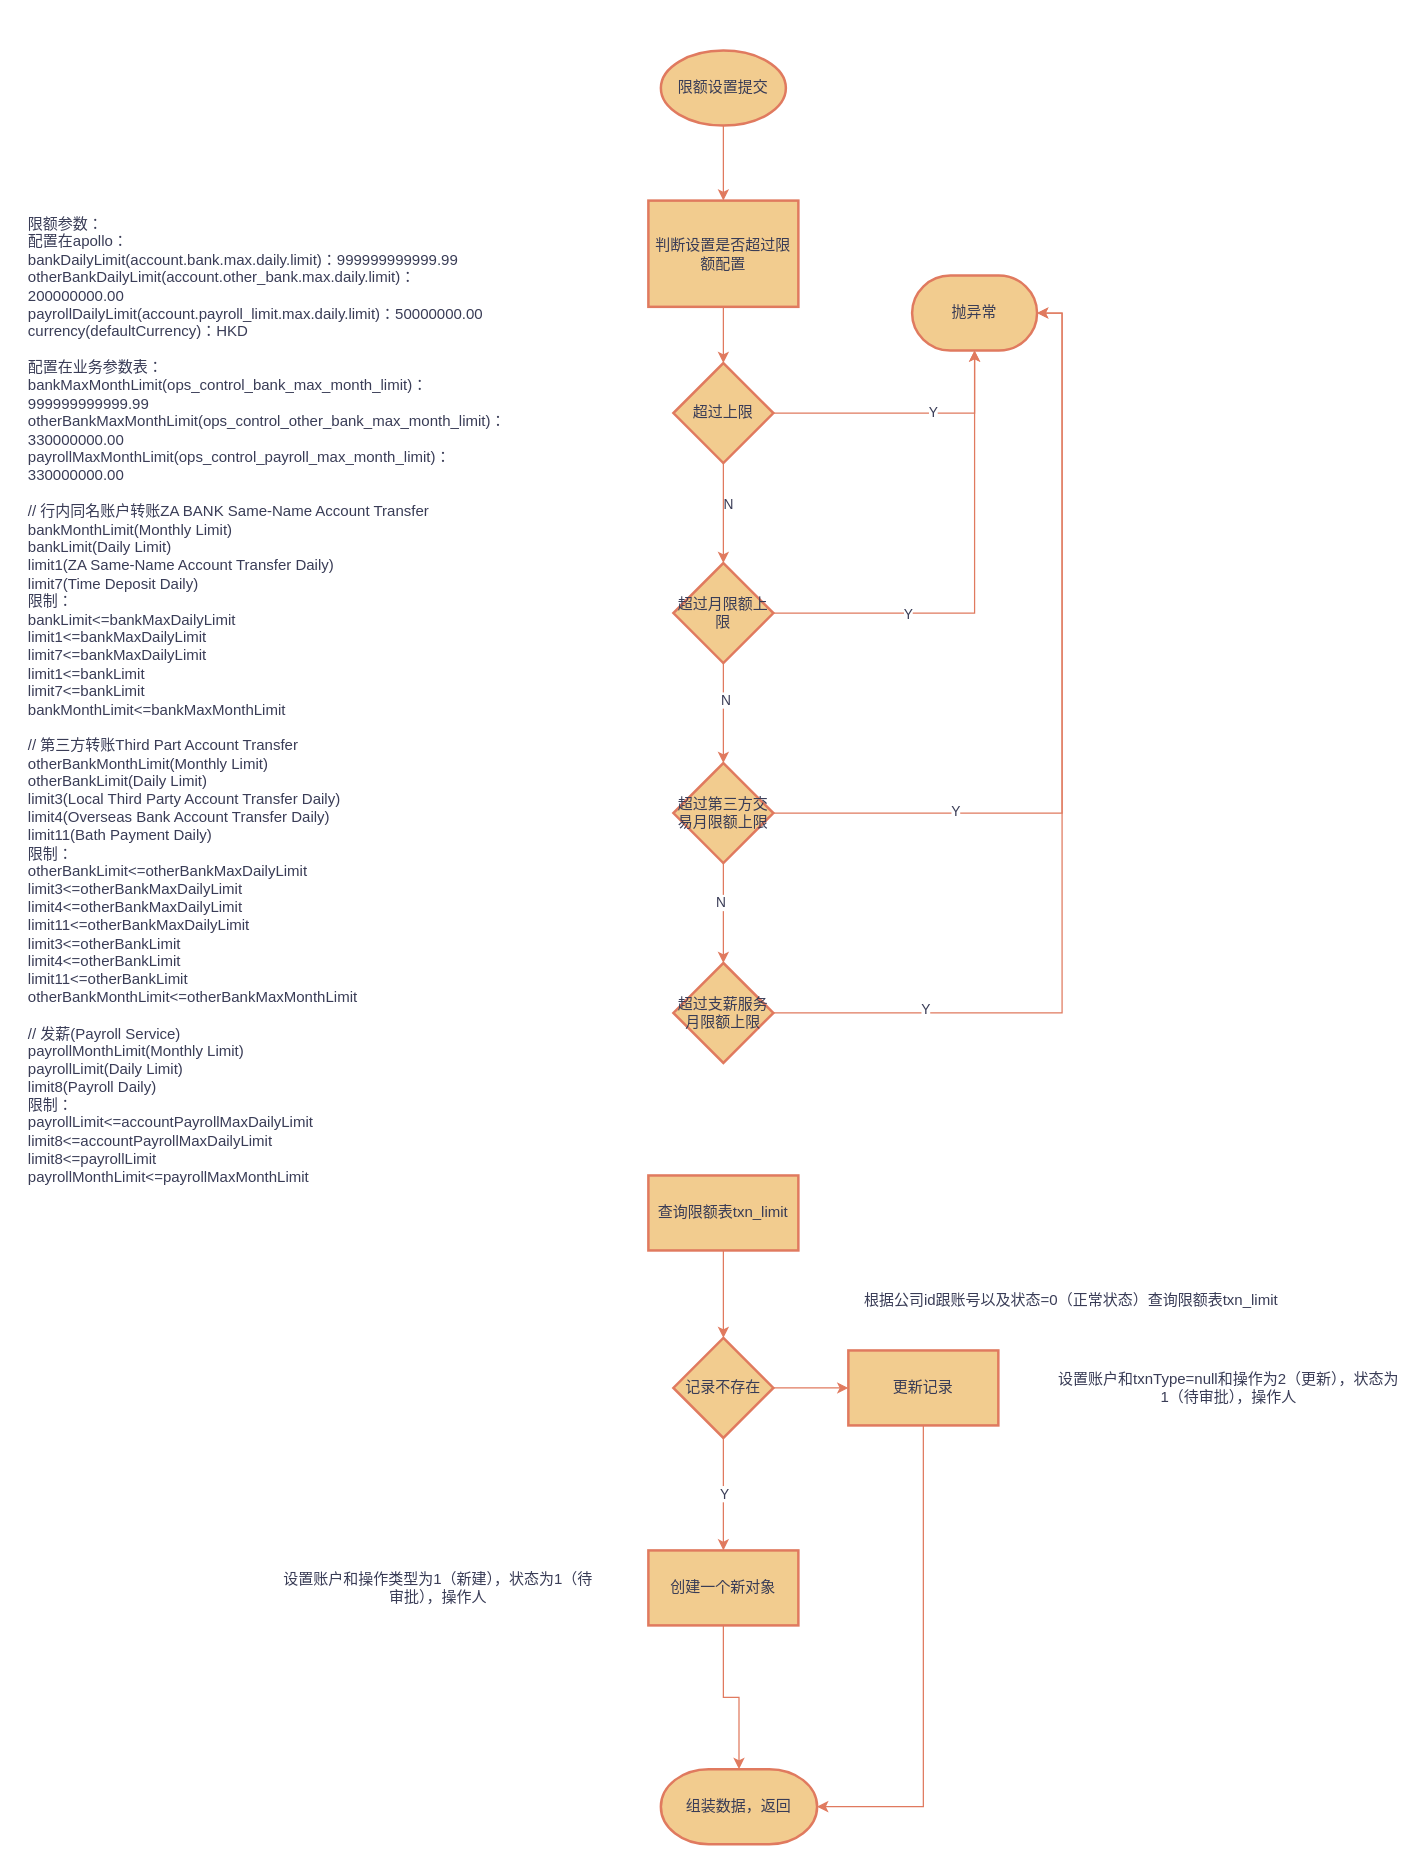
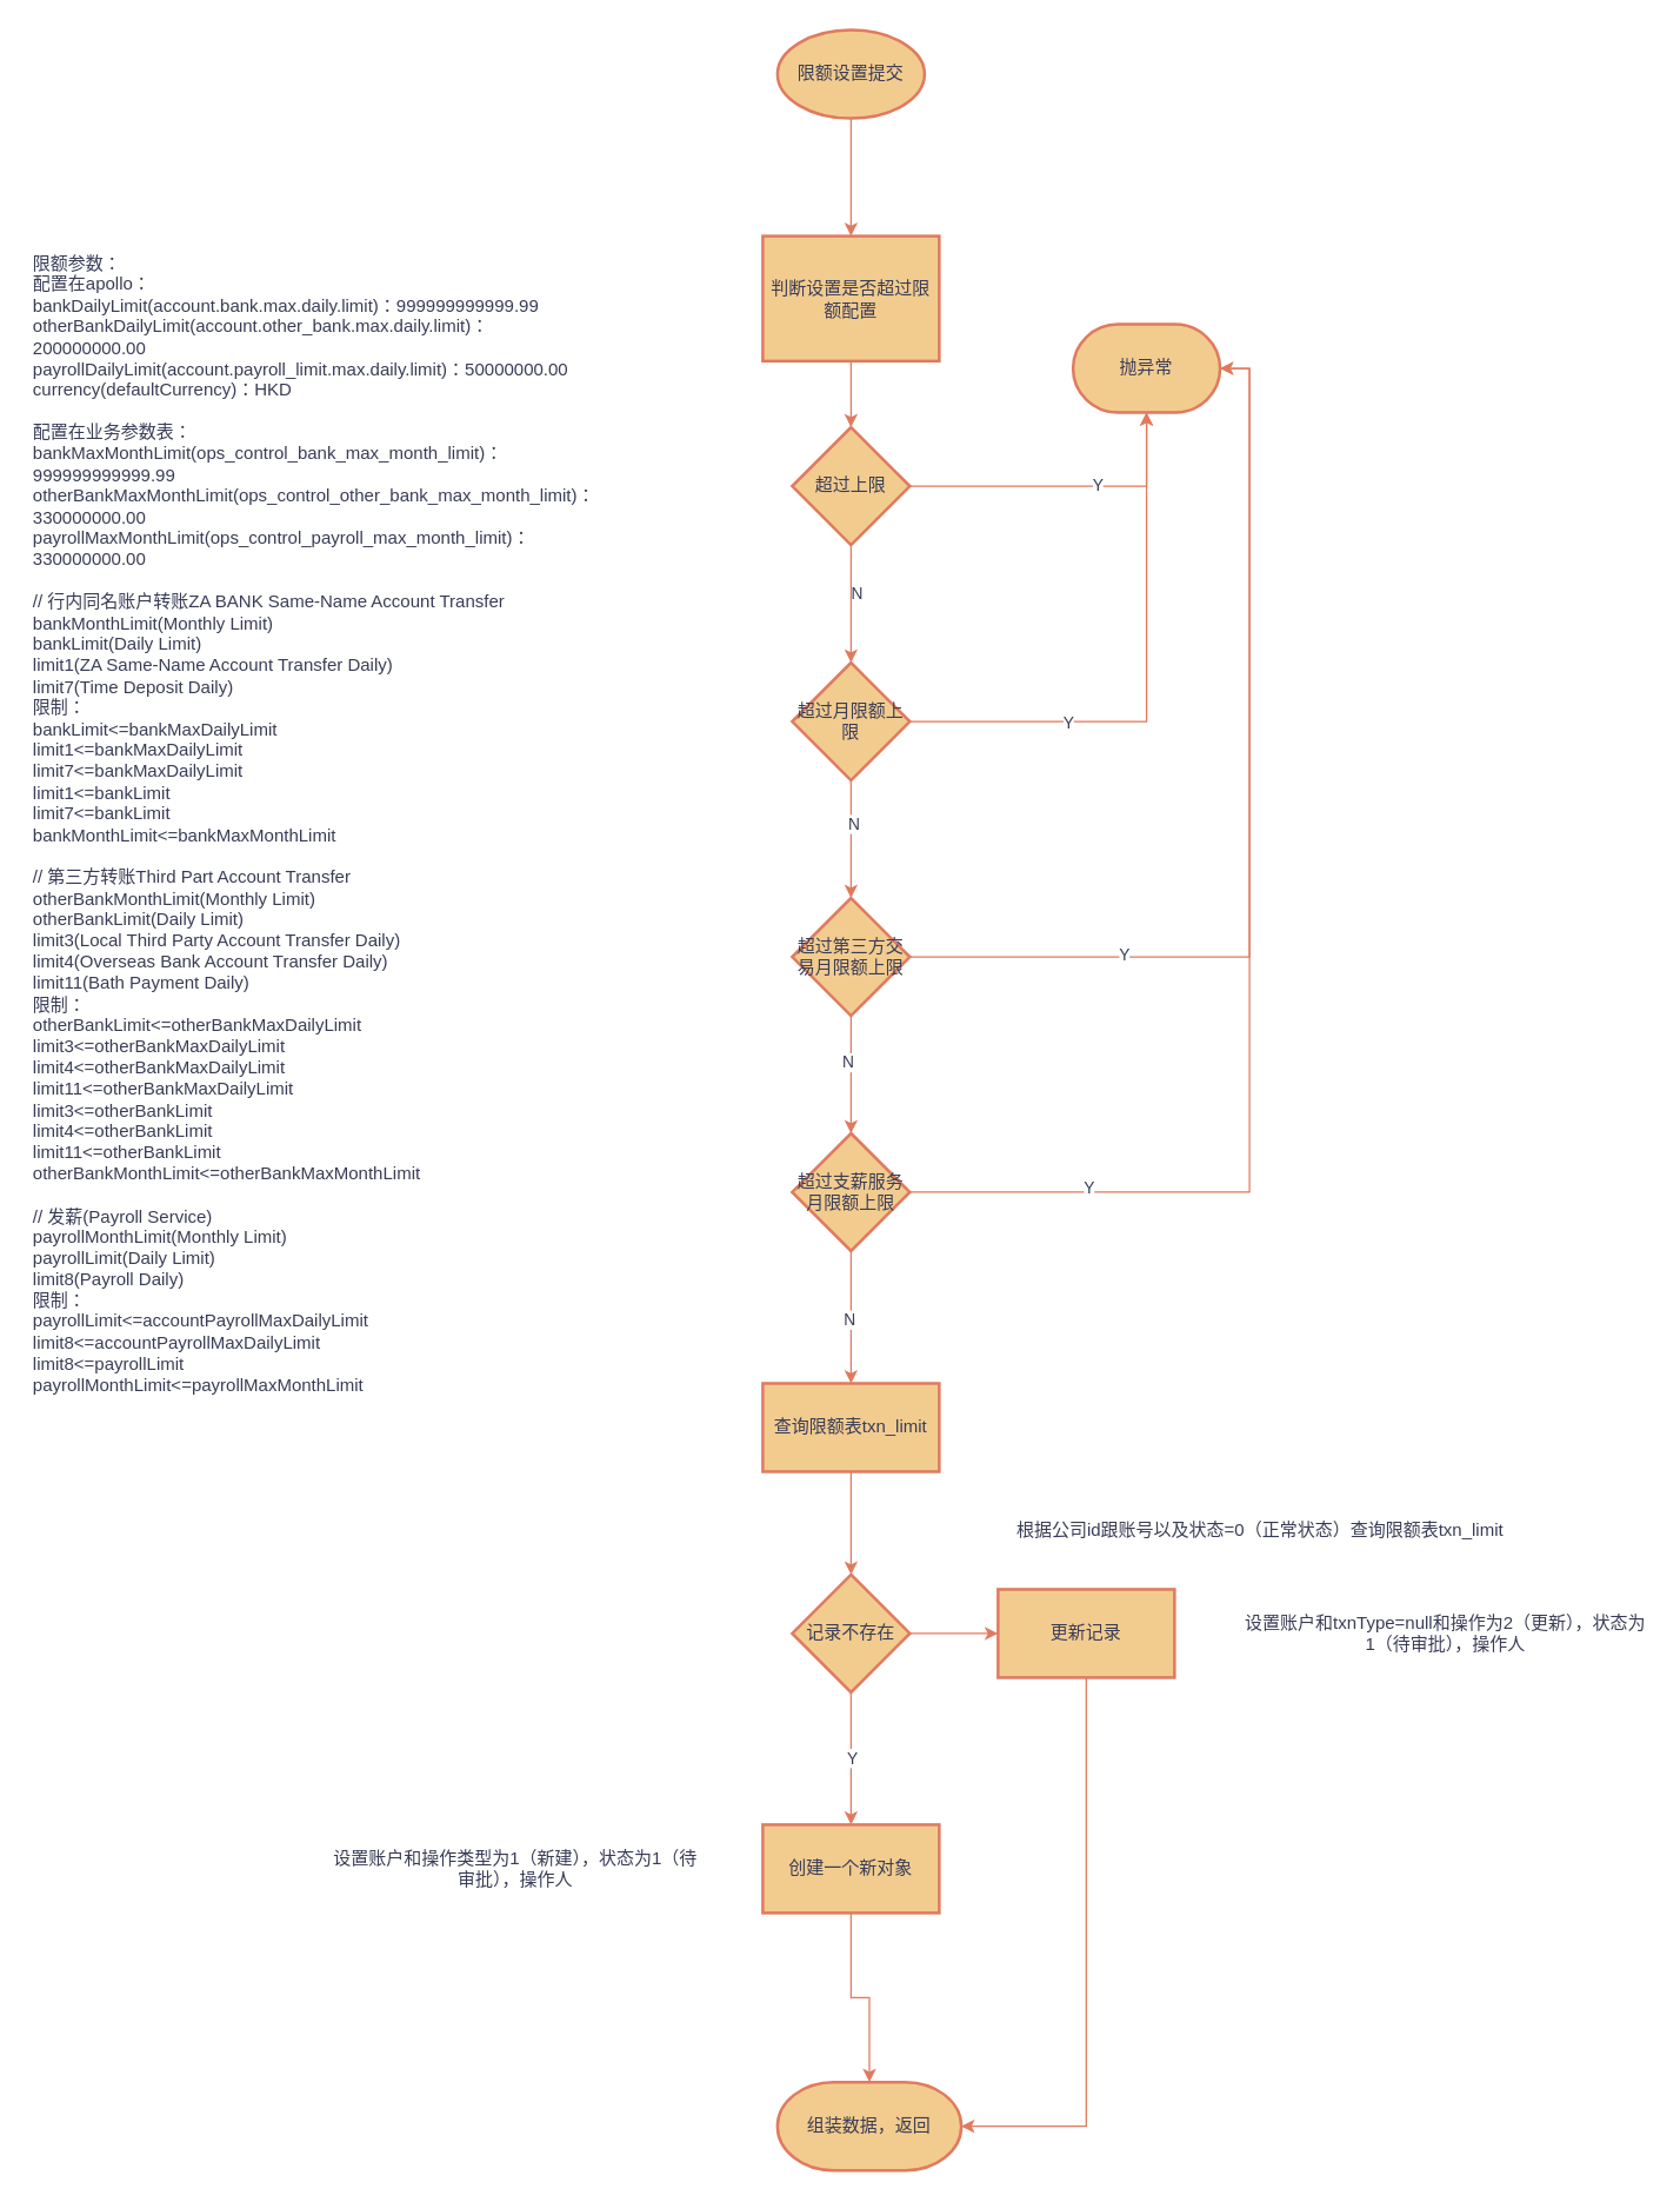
  <mxCell id="0" />
  <mxCell id="1" parent="0" />
  <mxCell id="2" value="" style="edgeStyle=orthogonalEdgeStyle;rounded=0;orthogonalLoop=1;jettySize=auto;html=1;strokeColor=#E07A5F;fontColor=#393C56;fillColor=#F2CC8F;" edge="1" parent="1" source="3" target="5"><mxGeometry relative="1" as="geometry" /></mxCell>
- <mxCell id="3" value="限额设置提交" style="strokeWidth=2;html=1;shape=mxgraph.flowchart.start_1;whiteSpace=wrap;labelBackgroundColor=none;fillColor=#F2CC8F;strokeColor=#E07A5F;fontColor=#393C56;" vertex="1" parent="1"><mxGeometry x="528" y="40" width="100" height="60" as="geometry" /></mxCell>
+ <mxCell id="3" value="限额设置提交" style="strokeWidth=2;html=1;shape=mxgraph.flowchart.start_1;whiteSpace=wrap;labelBackgroundColor=none;fillColor=#F2CC8F;strokeColor=#E07A5F;fontColor=#393C56;" vertex="1" parent="1"><mxGeometry x="528" y="20" width="100" height="60" as="geometry" /></mxCell>
  <mxCell id="4" value="" style="edgeStyle=orthogonalEdgeStyle;rounded=0;orthogonalLoop=1;jettySize=auto;html=1;strokeColor=#E07A5F;fontColor=#393C56;fillColor=#F2CC8F;" edge="1" parent="1" source="5" target="10"><mxGeometry relative="1" as="geometry" /></mxCell>
  <mxCell id="5" value="判断设置是否超过限额配置" style="whiteSpace=wrap;html=1;fillColor=#F2CC8F;strokeColor=#E07A5F;fontColor=#393C56;strokeWidth=2;labelBackgroundColor=none;" vertex="1" parent="1"><mxGeometry x="518" y="160" width="120" height="85" as="geometry" /></mxCell>
  <mxCell id="6" style="edgeStyle=orthogonalEdgeStyle;rounded=0;orthogonalLoop=1;jettySize=auto;html=1;exitX=1;exitY=0.5;exitDx=0;exitDy=0;strokeColor=#E07A5F;fontColor=#393C56;fillColor=#F2CC8F;" edge="1" parent="1" source="10" target="11"><mxGeometry relative="1" as="geometry" /></mxCell>
  <mxCell id="7" value="Y" style="edgeLabel;html=1;align=center;verticalAlign=middle;resizable=0;points=[];strokeColor=#E07A5F;fontColor=#393C56;fillColor=#F2CC8F;" vertex="1" connectable="0" parent="6"><mxGeometry x="0.205" y="1" relative="1" as="geometry"><mxPoint as="offset" /></mxGeometry></mxCell>
  <mxCell id="8" value="" style="edgeStyle=orthogonalEdgeStyle;rounded=0;orthogonalLoop=1;jettySize=auto;html=1;strokeColor=#E07A5F;fontColor=#393C56;fillColor=#F2CC8F;" edge="1" parent="1" source="10" target="16"><mxGeometry relative="1" as="geometry" /></mxCell>
  <mxCell id="9" value="N" style="edgeLabel;html=1;align=center;verticalAlign=middle;resizable=0;points=[];strokeColor=#E07A5F;fontColor=#393C56;fillColor=#F2CC8F;" vertex="1" connectable="0" parent="8"><mxGeometry x="-0.2" y="3" relative="1" as="geometry"><mxPoint as="offset" /></mxGeometry></mxCell>
  <mxCell id="10" value="超过上限" style="rhombus;whiteSpace=wrap;html=1;fillColor=#F2CC8F;strokeColor=#E07A5F;fontColor=#393C56;strokeWidth=2;labelBackgroundColor=none;" vertex="1" parent="1"><mxGeometry x="538" y="290" width="80" height="80" as="geometry" /></mxCell>
  <mxCell id="11" value="抛异常" style="strokeWidth=2;html=1;shape=mxgraph.flowchart.terminator;whiteSpace=wrap;strokeColor=#E07A5F;fontColor=#393C56;fillColor=#F2CC8F;" vertex="1" parent="1"><mxGeometry x="729" y="220" width="100" height="60" as="geometry" /></mxCell>
  <mxCell id="12" style="edgeStyle=orthogonalEdgeStyle;rounded=0;orthogonalLoop=1;jettySize=auto;html=1;exitX=1;exitY=0.5;exitDx=0;exitDy=0;strokeColor=#E07A5F;fontColor=#393C56;fillColor=#F2CC8F;" edge="1" parent="1" source="16" target="11"><mxGeometry relative="1" as="geometry" /></mxCell>
  <mxCell id="13" value="Y" style="edgeLabel;html=1;align=center;verticalAlign=middle;resizable=0;points=[];strokeColor=#E07A5F;fontColor=#393C56;fillColor=#F2CC8F;" vertex="1" connectable="0" parent="12"><mxGeometry x="-0.423" relative="1" as="geometry"><mxPoint as="offset" /></mxGeometry></mxCell>
  <mxCell id="14" value="" style="edgeStyle=orthogonalEdgeStyle;rounded=0;orthogonalLoop=1;jettySize=auto;html=1;strokeColor=#E07A5F;fontColor=#393C56;fillColor=#F2CC8F;" edge="1" parent="1" source="16" target="19"><mxGeometry relative="1" as="geometry" /></mxCell>
  <mxCell id="15" value="N" style="edgeLabel;html=1;align=center;verticalAlign=middle;resizable=0;points=[];strokeColor=#E07A5F;fontColor=#393C56;fillColor=#F2CC8F;" vertex="1" connectable="0" parent="14"><mxGeometry x="-0.275" y="1" relative="1" as="geometry"><mxPoint as="offset" /></mxGeometry></mxCell>
  <mxCell id="16" value="超过月限额上限" style="rhombus;whiteSpace=wrap;html=1;fillColor=#F2CC8F;strokeColor=#E07A5F;fontColor=#393C56;strokeWidth=2;labelBackgroundColor=none;" vertex="1" parent="1"><mxGeometry x="538" y="450" width="80" height="80" as="geometry" /></mxCell>
  <mxCell id="17" value="" style="edgeStyle=orthogonalEdgeStyle;rounded=0;orthogonalLoop=1;jettySize=auto;html=1;strokeColor=#E07A5F;fontColor=#393C56;fillColor=#F2CC8F;" edge="1" parent="1" source="19" target="24"><mxGeometry relative="1" as="geometry" /></mxCell>
  <mxCell id="18" value="N" style="edgeLabel;html=1;align=center;verticalAlign=middle;resizable=0;points=[];strokeColor=#E07A5F;fontColor=#393C56;fillColor=#F2CC8F;" vertex="1" connectable="0" parent="17"><mxGeometry x="-0.225" y="-3" relative="1" as="geometry"><mxPoint as="offset" /></mxGeometry></mxCell>
  <mxCell id="19" value="超过第三方交易月限额上限" style="rhombus;whiteSpace=wrap;html=1;fillColor=#F2CC8F;strokeColor=#E07A5F;fontColor=#393C56;strokeWidth=2;labelBackgroundColor=none;" vertex="1" parent="1"><mxGeometry x="538" y="610" width="80" height="80" as="geometry" /></mxCell>
  <mxCell id="20" style="edgeStyle=orthogonalEdgeStyle;rounded=0;orthogonalLoop=1;jettySize=auto;html=1;exitX=1;exitY=0.5;exitDx=0;exitDy=0;entryX=1;entryY=0.5;entryDx=0;entryDy=0;entryPerimeter=0;strokeColor=#E07A5F;fontColor=#393C56;fillColor=#F2CC8F;" edge="1" parent="1" source="19" target="11"><mxGeometry relative="1" as="geometry" /></mxCell>
  <mxCell id="21" value="Y" style="edgeLabel;html=1;align=center;verticalAlign=middle;resizable=0;points=[];strokeColor=#E07A5F;fontColor=#393C56;fillColor=#F2CC8F;" vertex="1" connectable="0" parent="20"><mxGeometry x="-0.554" y="2" relative="1" as="geometry"><mxPoint as="offset" /></mxGeometry></mxCell>
+ <mxCell id="22" value="" style="edgeStyle=orthogonalEdgeStyle;rounded=0;orthogonalLoop=1;jettySize=auto;html=1;strokeColor=#E07A5F;fontColor=#393C56;fillColor=#F2CC8F;" edge="1" parent="1" source="24" target="28"><mxGeometry relative="1" as="geometry" /></mxCell>
+ <mxCell id="23" value="N" style="edgeLabel;html=1;align=center;verticalAlign=middle;resizable=0;points=[];strokeColor=#E07A5F;fontColor=#393C56;fillColor=#F2CC8F;" vertex="1" connectable="0" parent="22"><mxGeometry x="0.022" y="-2" relative="1" as="geometry"><mxPoint as="offset" /></mxGeometry></mxCell>
  <mxCell id="24" value="超过支薪服务月限额上限" style="rhombus;whiteSpace=wrap;html=1;fillColor=#F2CC8F;strokeColor=#E07A5F;fontColor=#393C56;strokeWidth=2;labelBackgroundColor=none;" vertex="1" parent="1"><mxGeometry x="538" y="770" width="80" height="80" as="geometry" /></mxCell>
  <mxCell id="25" style="edgeStyle=orthogonalEdgeStyle;rounded=0;orthogonalLoop=1;jettySize=auto;html=1;exitX=1;exitY=0.5;exitDx=0;exitDy=0;entryX=1;entryY=0.5;entryDx=0;entryDy=0;entryPerimeter=0;strokeColor=#E07A5F;fontColor=#393C56;fillColor=#F2CC8F;" edge="1" parent="1" source="24" target="11"><mxGeometry relative="1" as="geometry" /></mxCell>
  <mxCell id="26" value="Y" style="edgeLabel;html=1;align=center;verticalAlign=middle;resizable=0;points=[];strokeColor=#E07A5F;fontColor=#393C56;fillColor=#F2CC8F;" vertex="1" connectable="0" parent="25"><mxGeometry x="-0.702" y="4" relative="1" as="geometry"><mxPoint as="offset" /></mxGeometry></mxCell>
  <mxCell id="27" value="" style="edgeStyle=orthogonalEdgeStyle;rounded=0;orthogonalLoop=1;jettySize=auto;html=1;strokeColor=#E07A5F;fontColor=#393C56;fillColor=#F2CC8F;" edge="1" parent="1" source="28" target="32"><mxGeometry relative="1" as="geometry" /></mxCell>
  <mxCell id="28" value="查询限额表txn_limit" style="whiteSpace=wrap;html=1;fillColor=#F2CC8F;strokeColor=#E07A5F;fontColor=#393C56;strokeWidth=2;labelBackgroundColor=none;" vertex="1" parent="1"><mxGeometry x="518" y="940" width="120" height="60" as="geometry" /></mxCell>
  <mxCell id="29" value="" style="edgeStyle=orthogonalEdgeStyle;rounded=0;orthogonalLoop=1;jettySize=auto;html=1;strokeColor=#E07A5F;fontColor=#393C56;fillColor=#F2CC8F;" edge="1" parent="1" source="32" target="34"><mxGeometry relative="1" as="geometry" /></mxCell>
  <mxCell id="30" value="Y" style="edgeLabel;html=1;align=center;verticalAlign=middle;resizable=0;points=[];strokeColor=#E07A5F;fontColor=#393C56;fillColor=#F2CC8F;" vertex="1" connectable="0" parent="29"><mxGeometry x="-0.022" relative="1" as="geometry"><mxPoint as="offset" /></mxGeometry></mxCell>
  <mxCell id="31" value="" style="edgeStyle=orthogonalEdgeStyle;rounded=0;orthogonalLoop=1;jettySize=auto;html=1;strokeColor=#E07A5F;fontColor=#393C56;fillColor=#F2CC8F;" edge="1" parent="1" source="32" target="35"><mxGeometry relative="1" as="geometry" /></mxCell>
  <mxCell id="32" value="记录不存在" style="rhombus;whiteSpace=wrap;html=1;fillColor=#F2CC8F;strokeColor=#E07A5F;fontColor=#393C56;strokeWidth=2;labelBackgroundColor=none;" vertex="1" parent="1"><mxGeometry x="538" y="1070" width="80" height="80" as="geometry" /></mxCell>
  <mxCell id="33" style="edgeStyle=orthogonalEdgeStyle;rounded=0;orthogonalLoop=1;jettySize=auto;html=1;exitX=0.5;exitY=1;exitDx=0;exitDy=0;strokeColor=#E07A5F;fontColor=#393C56;fillColor=#F2CC8F;" edge="1" parent="1" source="34" target="36"><mxGeometry relative="1" as="geometry" /></mxCell>
  <mxCell id="34" value="创建一个新对象" style="whiteSpace=wrap;html=1;fillColor=#F2CC8F;strokeColor=#E07A5F;fontColor=#393C56;strokeWidth=2;labelBackgroundColor=none;" vertex="1" parent="1"><mxGeometry x="518" y="1240" width="120" height="60" as="geometry" /></mxCell>
  <mxCell id="35" value="更新记录" style="whiteSpace=wrap;html=1;fillColor=#F2CC8F;strokeColor=#E07A5F;fontColor=#393C56;strokeWidth=2;labelBackgroundColor=none;" vertex="1" parent="1"><mxGeometry x="678" y="1080" width="120" height="60" as="geometry" /></mxCell>
  <mxCell id="36" value="组装数据，返回" style="strokeWidth=2;html=1;shape=mxgraph.flowchart.terminator;whiteSpace=wrap;strokeColor=#E07A5F;fontColor=#393C56;fillColor=#F2CC8F;" vertex="1" parent="1"><mxGeometry x="528" y="1415" width="125" height="60" as="geometry" /></mxCell>
  <mxCell id="37" style="edgeStyle=orthogonalEdgeStyle;rounded=0;orthogonalLoop=1;jettySize=auto;html=1;exitX=0.5;exitY=1;exitDx=0;exitDy=0;entryX=1;entryY=0.5;entryDx=0;entryDy=0;entryPerimeter=0;strokeColor=#E07A5F;fontColor=#393C56;fillColor=#F2CC8F;" edge="1" parent="1" source="35" target="36"><mxGeometry relative="1" as="geometry" /></mxCell>
  <mxCell id="38" value="&lt;div&gt;限额参数：&lt;/div&gt;&lt;div&gt;配置在apollo：&lt;/div&gt;&lt;div&gt;bankDailyLimit(account.bank.max.daily.limit)：999999999999.99&lt;/div&gt;&lt;div&gt;otherBankDailyLimit(account.other_bank.max.daily.limit)：200000000.00&lt;/div&gt;&lt;div&gt;payrollDailyLimit(account.payroll_limit.max.daily.limit)：50000000.00&lt;/div&gt;&lt;div&gt;currency(defaultCurrency)：HKD&lt;/div&gt;&lt;div&gt;&lt;br&gt;&lt;/div&gt;&lt;div&gt;配置在业务参数表：&lt;/div&gt;&lt;div&gt;bankMaxMonthLimit(ops_control_bank_max_month_limit)：999999999999.99&lt;/div&gt;&lt;div&gt;otherBankMaxMonthLimit(ops_control_other_bank_max_month_limit)：330000000.00&lt;/div&gt;&lt;div&gt;payrollMaxMonthLimit(ops_control_payroll_max_month_limit)：330000000.00&lt;/div&gt;&lt;div&gt;&lt;br&gt;&lt;/div&gt;&lt;div&gt;// 行内同名账户转账ZA BANK Same-Name Account Transfer&lt;/div&gt;&lt;div&gt;bankMonthLimit(Monthly Limit)&lt;/div&gt;&lt;div&gt;bankLimit(Daily Limit)&lt;/div&gt;&lt;div&gt;limit1(ZA Same-Name Account Transfer Daily)&lt;/div&gt;&lt;div&gt;limit7(Time Deposit Daily)&lt;/div&gt;&lt;div&gt;限制：&lt;/div&gt;&lt;div&gt;bankLimit&amp;lt;=bankMaxDailyLimit&lt;/div&gt;&lt;div&gt;limit1&amp;lt;=bankMaxDailyLimit&lt;/div&gt;&lt;div&gt;limit7&amp;lt;=bankMaxDailyLimit&lt;/div&gt;&lt;div&gt;limit1&amp;lt;=bankLimit&lt;/div&gt;&lt;div&gt;limit7&amp;lt;=bankLimit&lt;/div&gt;&lt;div&gt;bankMonthLimit&amp;lt;=bankMaxMonthLimit&lt;/div&gt;&lt;div&gt;&lt;br&gt;&lt;/div&gt;&lt;div&gt;// 第三方转账Third Part Account Transfer&lt;/div&gt;&lt;div&gt;otherBankMonthLimit(Monthly Limit)&lt;/div&gt;&lt;div&gt;otherBankLimit(Daily Limit)&lt;/div&gt;&lt;div&gt;limit3(Local Third Party Account Transfer Daily)&lt;/div&gt;&lt;div&gt;limit4(Overseas Bank Account Transfer Daily)&lt;/div&gt;&lt;div&gt;limit11(Bath Payment Daily)&lt;/div&gt;&lt;div&gt;限制：&lt;/div&gt;&lt;div&gt;otherBankLimit&amp;lt;=otherBankMaxDailyLimit&lt;/div&gt;&lt;div&gt;limit3&amp;lt;=otherBankMaxDailyLimit&lt;/div&gt;&lt;div&gt;limit4&amp;lt;=otherBankMaxDailyLimit&lt;/div&gt;&lt;div&gt;limit11&amp;lt;=otherBankMaxDailyLimit&lt;/div&gt;&lt;div&gt;limit3&amp;lt;=otherBankLimit&lt;/div&gt;&lt;div&gt;limit4&amp;lt;=otherBankLimit&lt;/div&gt;&lt;div&gt;limit11&amp;lt;=otherBankLimit&lt;/div&gt;&lt;div&gt;otherBankMonthLimit&amp;lt;=otherBankMaxMonthLimit&lt;/div&gt;&lt;div&gt;&lt;br&gt;&lt;/div&gt;&lt;div&gt;// 发薪(Payroll Service)&lt;/div&gt;&lt;div&gt;payrollMonthLimit(Monthly Limit)&lt;/div&gt;&lt;div&gt;payrollLimit(Daily Limit)&lt;/div&gt;&lt;div&gt;limit8(Payroll Daily)&lt;/div&gt;&lt;div&gt;限制：&lt;/div&gt;&lt;div&gt;payrollLimit&amp;lt;=accountPayrollMaxDailyLimit&lt;/div&gt;&lt;div&gt;limit8&amp;lt;=accountPayrollMaxDailyLimit&lt;/div&gt;&lt;div&gt;limit8&amp;lt;=payrollLimit&lt;/div&gt;&lt;div&gt;payrollMonthLimit&amp;lt;=payrollMaxMonthLimit&lt;/div&gt;" style="text;html=1;align=left;verticalAlign=middle;whiteSpace=wrap;rounded=0;fontColor=#393C56;" vertex="1" parent="1"><mxGeometry x="20" y="158" width="364" height="803" as="geometry" /></mxCell>
  <mxCell id="39" value="根据公司id跟账号以及状态=0（正常状态）查询限额表txn_limit" style="text;html=1;align=center;verticalAlign=middle;whiteSpace=wrap;rounded=0;fontColor=#393C56;" vertex="1" parent="1"><mxGeometry x="681" y="1013.5" width="351" height="53" as="geometry" /></mxCell>
  <mxCell id="40" value="设置账户和操作类型为1（新建），状态为1（待审批），操作人" style="text;html=1;align=center;verticalAlign=middle;whiteSpace=wrap;rounded=0;fontColor=#393C56;" vertex="1" parent="1"><mxGeometry x="224" y="1255" width="252" height="30" as="geometry" /></mxCell>
  <mxCell id="41" value="设置账户和txnType=null和操作为2（更新），状态为1（待审批），操作人" style="text;html=1;align=center;verticalAlign=middle;whiteSpace=wrap;rounded=0;fontColor=#393C56;" vertex="1" parent="1"><mxGeometry x="845" y="1095" width="275" height="30" as="geometry" /></mxCell>
